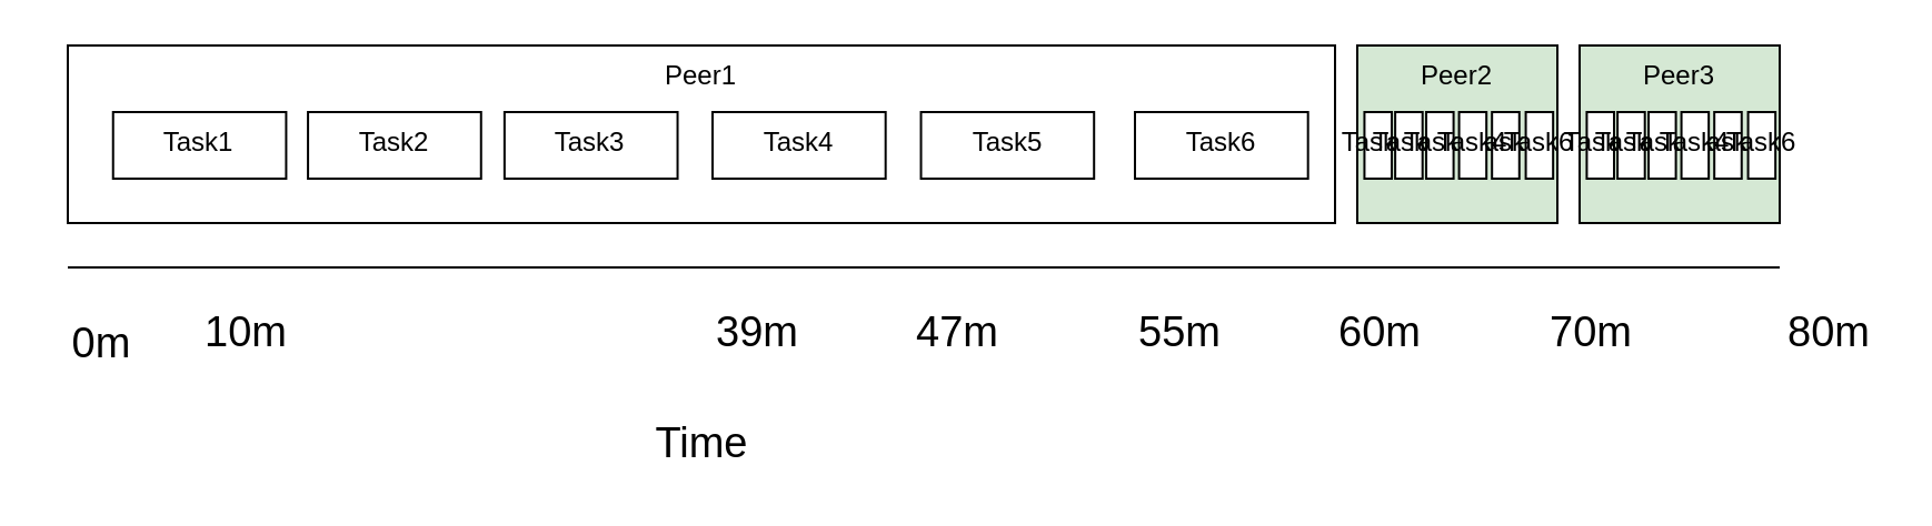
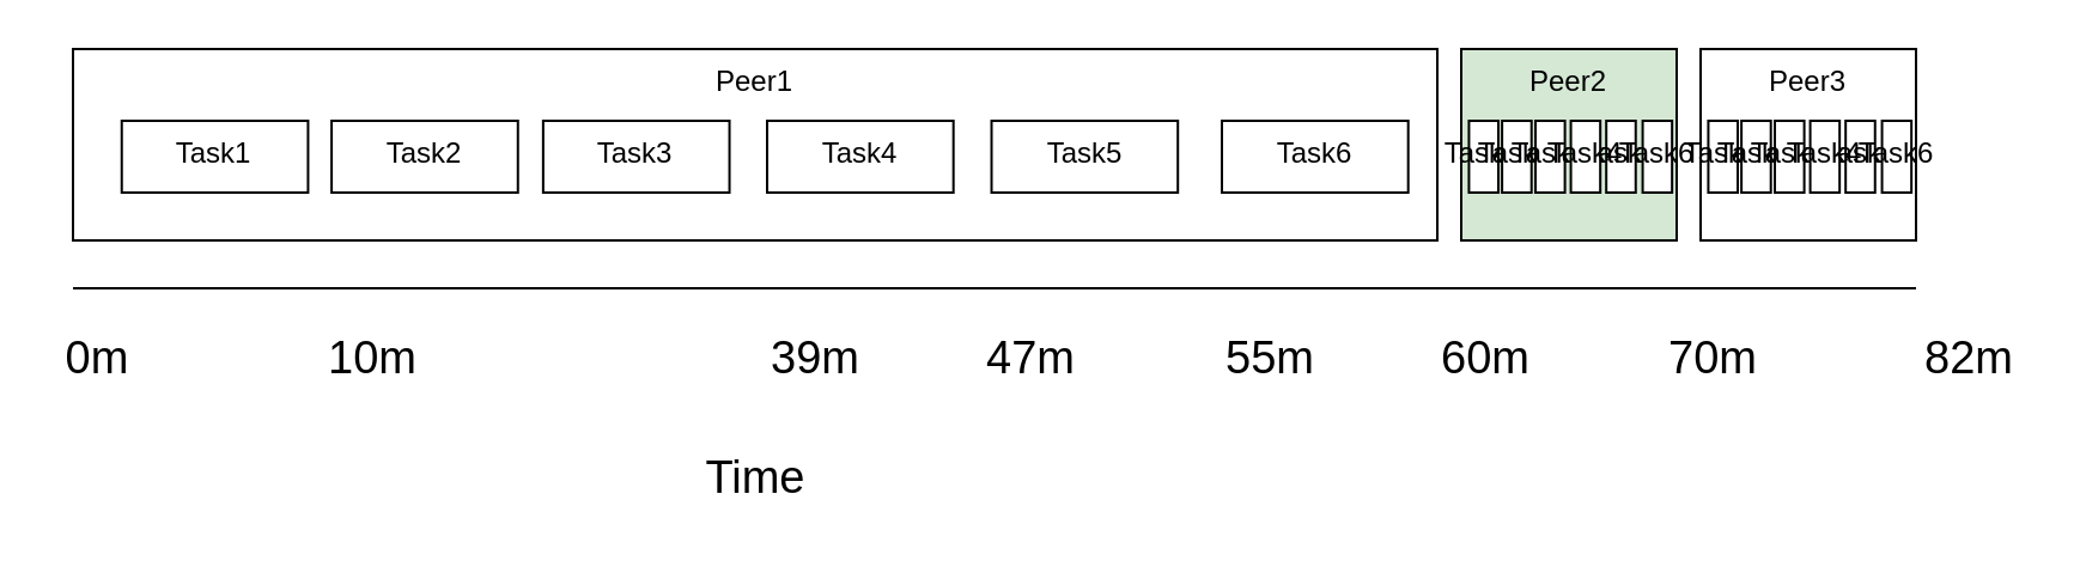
  <mxCell id="0" />
  <mxCell id="1" parent="0" />
  <mxCell id="2" value="" style="endArrow=none;html=1;" parent="1" edge="1"><mxGeometry width="50" height="50" relative="1" as="geometry"><mxPoint x="30" y="120" as="sourcePoint" /><mxPoint x="800" y="120" as="targetPoint" /></mxGeometry></mxCell>
  <mxCell id="3" value="" style="group" parent="1" vertex="1" connectable="0"><mxGeometry x="610" y="20" width="90" height="80" as="geometry" /></mxCell>
  <mxCell id="4" value="Peer2" style="whiteSpace=wrap;html=1;align=center;verticalAlign=top;fillColor=#d5e8d4;" parent="3" vertex="1"><mxGeometry width="90" height="80" as="geometry" /></mxCell>
  <mxCell id="5" value="Task1" style="whiteSpace=wrap;html=1;align=center;verticalAlign=top;" parent="3" vertex="1"><mxGeometry x="3.216" y="30" width="12.291" height="30" as="geometry" /></mxCell>
  <mxCell id="6" value="Task2" style="whiteSpace=wrap;html=1;align=center;verticalAlign=top;" parent="3" vertex="1"><mxGeometry x="17.058" y="30" width="12.291" height="30" as="geometry" /></mxCell>
  <mxCell id="7" value="Task3" style="whiteSpace=wrap;html=1;align=center;verticalAlign=top;" parent="3" vertex="1"><mxGeometry x="31.015" y="30" width="12.291" height="30" as="geometry" /></mxCell>
  <mxCell id="8" value="Task5" style="whiteSpace=wrap;html=1;align=center;verticalAlign=top;" parent="3" vertex="1"><mxGeometry x="60.594" y="30" width="12.291" height="30" as="geometry" /></mxCell>
  <mxCell id="9" value="Task6" style="whiteSpace=wrap;html=1;align=center;verticalAlign=top;" parent="3" vertex="1"><mxGeometry x="75.789" y="30" width="12.291" height="30" as="geometry" /></mxCell>
  <mxCell id="10" value="Task4" style="whiteSpace=wrap;html=1;align=center;verticalAlign=top;" parent="3" vertex="1"><mxGeometry x="45.789" y="30" width="12.291" height="30" as="geometry" /></mxCell>
  <mxCell id="11" value="" style="group" parent="1" vertex="1" connectable="0"><mxGeometry x="30" y="20" width="570" height="80" as="geometry" /></mxCell>
  <mxCell id="12" value="Peer1" style="whiteSpace=wrap;html=1;align=center;verticalAlign=top;" parent="11" vertex="1"><mxGeometry width="570" height="80" as="geometry" /></mxCell>
  <mxCell id="13" value="Task1" style="whiteSpace=wrap;html=1;align=center;verticalAlign=top;" parent="11" vertex="1"><mxGeometry x="20.37" y="30" width="77.845" height="30" as="geometry" /></mxCell>
  <mxCell id="14" value="Task2" style="whiteSpace=wrap;html=1;align=center;verticalAlign=top;" parent="11" vertex="1"><mxGeometry x="108.036" y="30" width="77.845" height="30" as="geometry" /></mxCell>
  <mxCell id="15" value="Task3" style="whiteSpace=wrap;html=1;align=center;verticalAlign=top;" parent="11" vertex="1"><mxGeometry x="196.429" y="30" width="77.845" height="30" as="geometry" /></mxCell>
  <mxCell id="16" value="Task5" style="whiteSpace=wrap;html=1;align=center;verticalAlign=top;" parent="11" vertex="1"><mxGeometry x="383.764" y="30" width="77.845" height="30" as="geometry" /></mxCell>
  <mxCell id="17" value="Task6" style="whiteSpace=wrap;html=1;align=center;verticalAlign=top;" parent="11" vertex="1"><mxGeometry x="479.997" y="30" width="77.845" height="30" as="geometry" /></mxCell>
  <mxCell id="18" value="Task4" style="whiteSpace=wrap;html=1;align=center;verticalAlign=top;" parent="11" vertex="1"><mxGeometry x="289.999" y="30" width="77.845" height="30" as="geometry" /></mxCell>
  <mxCell id="19" value="Time&lt;br style=&quot;font-size: 19px;&quot;&gt;" style="text;html=1;align=center;verticalAlign=middle;resizable=0;points=[];autosize=1;strokeColor=none;fontSize=19;" parent="1" vertex="1"><mxGeometry x="285" y="185" width="60" height="30" as="geometry" /></mxCell>
- <mxCell id="20" value="0m" style="text;html=1;align=center;verticalAlign=middle;resizable=0;points=[];autosize=1;strokeColor=none;fontSize=19;" parent="1" vertex="1"><mxGeometry x="25" y="140" width="40" height="30" as="geometry" /></mxCell>
- <mxCell id="21" value="10m" style="text;html=1;align=center;verticalAlign=middle;resizable=0;points=[];autosize=1;strokeColor=none;fontSize=19;" parent="1" vertex="1"><mxGeometry x="85" y="135" width="50" height="30" as="geometry" /></mxCell>
+ <mxCell id="20" value="0m" style="text;html=1;align=center;verticalAlign=middle;resizable=0;points=[];autosize=1;strokeColor=none;fontSize=19;" parent="1" vertex="1"><mxGeometry x="20" y="135" width="40" height="30" as="geometry" /></mxCell>
+ <mxCell id="21" value="10m" style="text;html=1;align=center;verticalAlign=middle;resizable=0;points=[];autosize=1;strokeColor=none;fontSize=19;" parent="1" vertex="1"><mxGeometry x="130" y="135" width="50" height="30" as="geometry" /></mxCell>
  <mxCell id="22" value="39m" style="text;html=1;align=center;verticalAlign=middle;resizable=0;points=[];autosize=1;strokeColor=none;fontSize=19;" parent="1" vertex="1"><mxGeometry x="315" y="135" width="50" height="30" as="geometry" /></mxCell>
  <mxCell id="23" value="47m" style="text;html=1;align=center;verticalAlign=middle;resizable=0;points=[];autosize=1;strokeColor=none;fontSize=19;" parent="1" vertex="1"><mxGeometry x="405" y="135" width="50" height="30" as="geometry" /></mxCell>
  <mxCell id="24" value="55m" style="text;html=1;align=center;verticalAlign=middle;resizable=0;points=[];autosize=1;strokeColor=none;fontSize=19;" parent="1" vertex="1"><mxGeometry x="505" y="135" width="50" height="30" as="geometry" /></mxCell>
  <mxCell id="25" value="60m" style="text;html=1;align=center;verticalAlign=middle;resizable=0;points=[];autosize=1;strokeColor=none;fontSize=19;" parent="1" vertex="1"><mxGeometry x="595" y="135" width="50" height="30" as="geometry" /></mxCell>
  <mxCell id="26" value="70m" style="text;html=1;align=center;verticalAlign=middle;resizable=0;points=[];autosize=1;strokeColor=none;fontSize=19;" vertex="1" parent="1"><mxGeometry x="690" y="135" width="50" height="30" as="geometry" /></mxCell>
  <mxCell id="27" value="" style="group" vertex="1" connectable="0" parent="1"><mxGeometry x="710" y="20" width="90" height="80" as="geometry" /></mxCell>
- <mxCell id="28" value="Peer3" style="whiteSpace=wrap;html=1;align=center;verticalAlign=top;fillColor=#d5e8d4;" vertex="1" parent="27"><mxGeometry width="90" height="80" as="geometry" /></mxCell>
+ <mxCell id="28" value="Peer3" style="whiteSpace=wrap;html=1;align=center;verticalAlign=top;" vertex="1" parent="27"><mxGeometry width="90" height="80" as="geometry" /></mxCell>
  <mxCell id="29" value="Task1" style="whiteSpace=wrap;html=1;align=center;verticalAlign=top;" vertex="1" parent="27"><mxGeometry x="3.216" y="30" width="12.291" height="30" as="geometry" /></mxCell>
  <mxCell id="30" value="Task2" style="whiteSpace=wrap;html=1;align=center;verticalAlign=top;" vertex="1" parent="27"><mxGeometry x="17.058" y="30" width="12.291" height="30" as="geometry" /></mxCell>
  <mxCell id="31" value="Task3" style="whiteSpace=wrap;html=1;align=center;verticalAlign=top;" vertex="1" parent="27"><mxGeometry x="31.015" y="30" width="12.291" height="30" as="geometry" /></mxCell>
  <mxCell id="32" value="Task5" style="whiteSpace=wrap;html=1;align=center;verticalAlign=top;" vertex="1" parent="27"><mxGeometry x="60.594" y="30" width="12.291" height="30" as="geometry" /></mxCell>
  <mxCell id="33" value="Task6" style="whiteSpace=wrap;html=1;align=center;verticalAlign=top;" vertex="1" parent="27"><mxGeometry x="75.789" y="30" width="12.291" height="30" as="geometry" /></mxCell>
  <mxCell id="34" value="Task4" style="whiteSpace=wrap;html=1;align=center;verticalAlign=top;" vertex="1" parent="27"><mxGeometry x="45.789" y="30" width="12.291" height="30" as="geometry" /></mxCell>
- <mxCell id="35" value="80m" style="text;html=1;align=center;verticalAlign=middle;resizable=0;points=[];autosize=1;strokeColor=none;fontSize=19;" vertex="1" parent="1"><mxGeometry x="797" y="135" width="50" height="30" as="geometry" /></mxCell>
+ <mxCell id="35" value="82m" style="text;html=1;align=center;verticalAlign=middle;resizable=0;points=[];autosize=1;strokeColor=none;fontSize=19;" vertex="1" parent="1"><mxGeometry x="797" y="135" width="50" height="30" as="geometry" /></mxCell>
